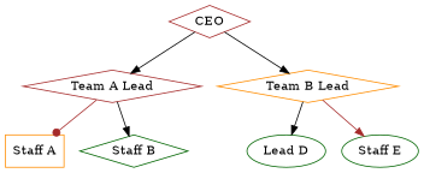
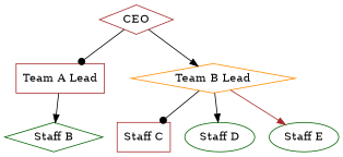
  digraph {
    node [color=brown shape=diamond]
    edge [arrowhead=normal color=black]
    n1 [label=CEO]
-   n2 [label="Team A Lead"]
+   n2 [label="Team A Lead" shape=box]
    n3 [color=darkorange label="Team B Lead"]
-   n4 [color=darkorange label="Staff A" shape=box]
    n5 [color=darkgreen label="Staff B"]
-   n7 [color=darkgreen label="Lead D" shape=ellipse]
+   n6 [label="Staff C" shape=box]
+   n7 [color=darkgreen label="Staff D" shape=ellipse]
    n8 [color=darkgreen label="Staff E" shape=ellipse]
-   n1 -> n2
+   n1 -> n2 [arrowhead=dot]
    n1 -> n3
-   n2 -> n4 [arrowhead=dot color=brown]
    n2 -> n5
+   n3 -> n6 [arrowhead=dot]
    n3 -> n7
    n3 -> n8 [color=brown]
  }
